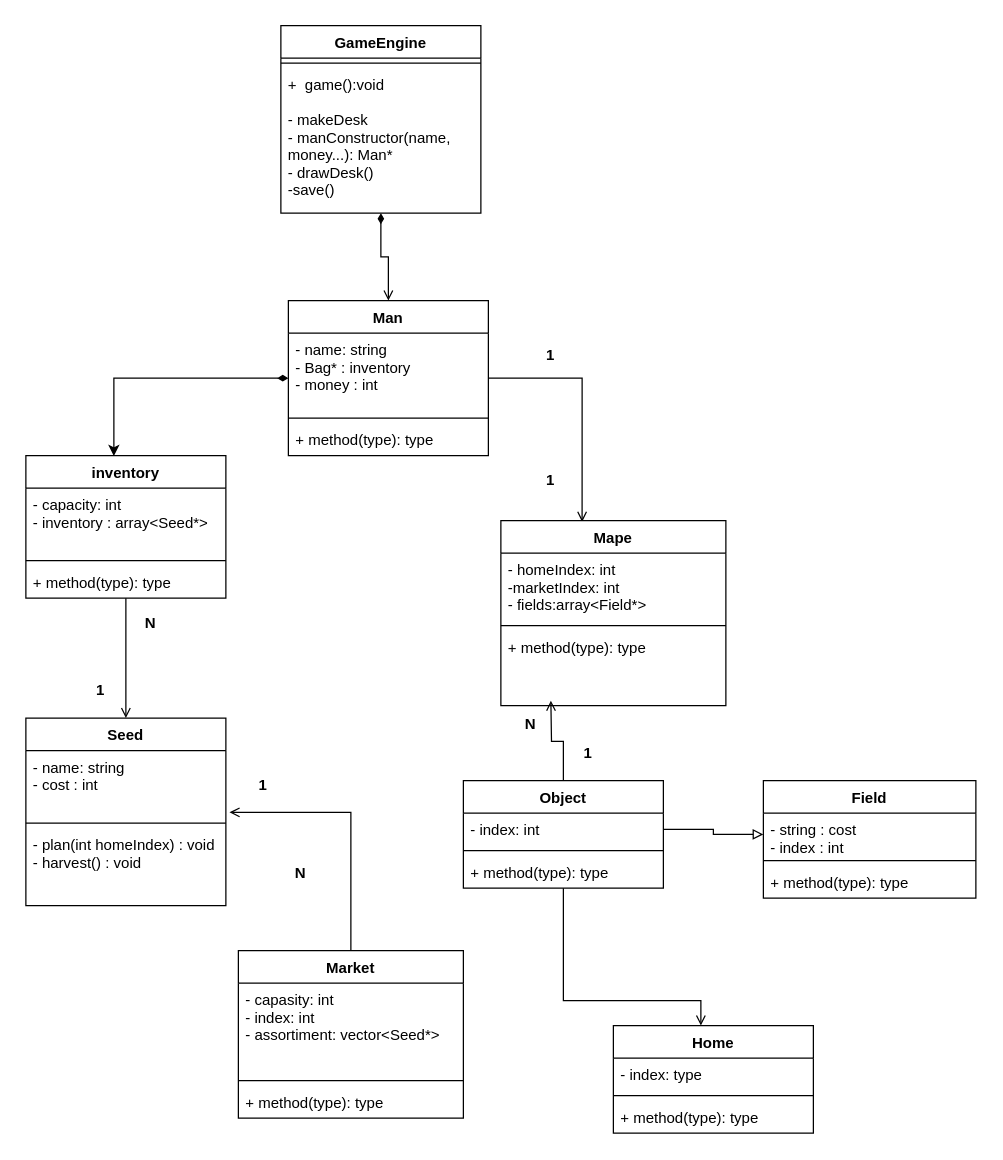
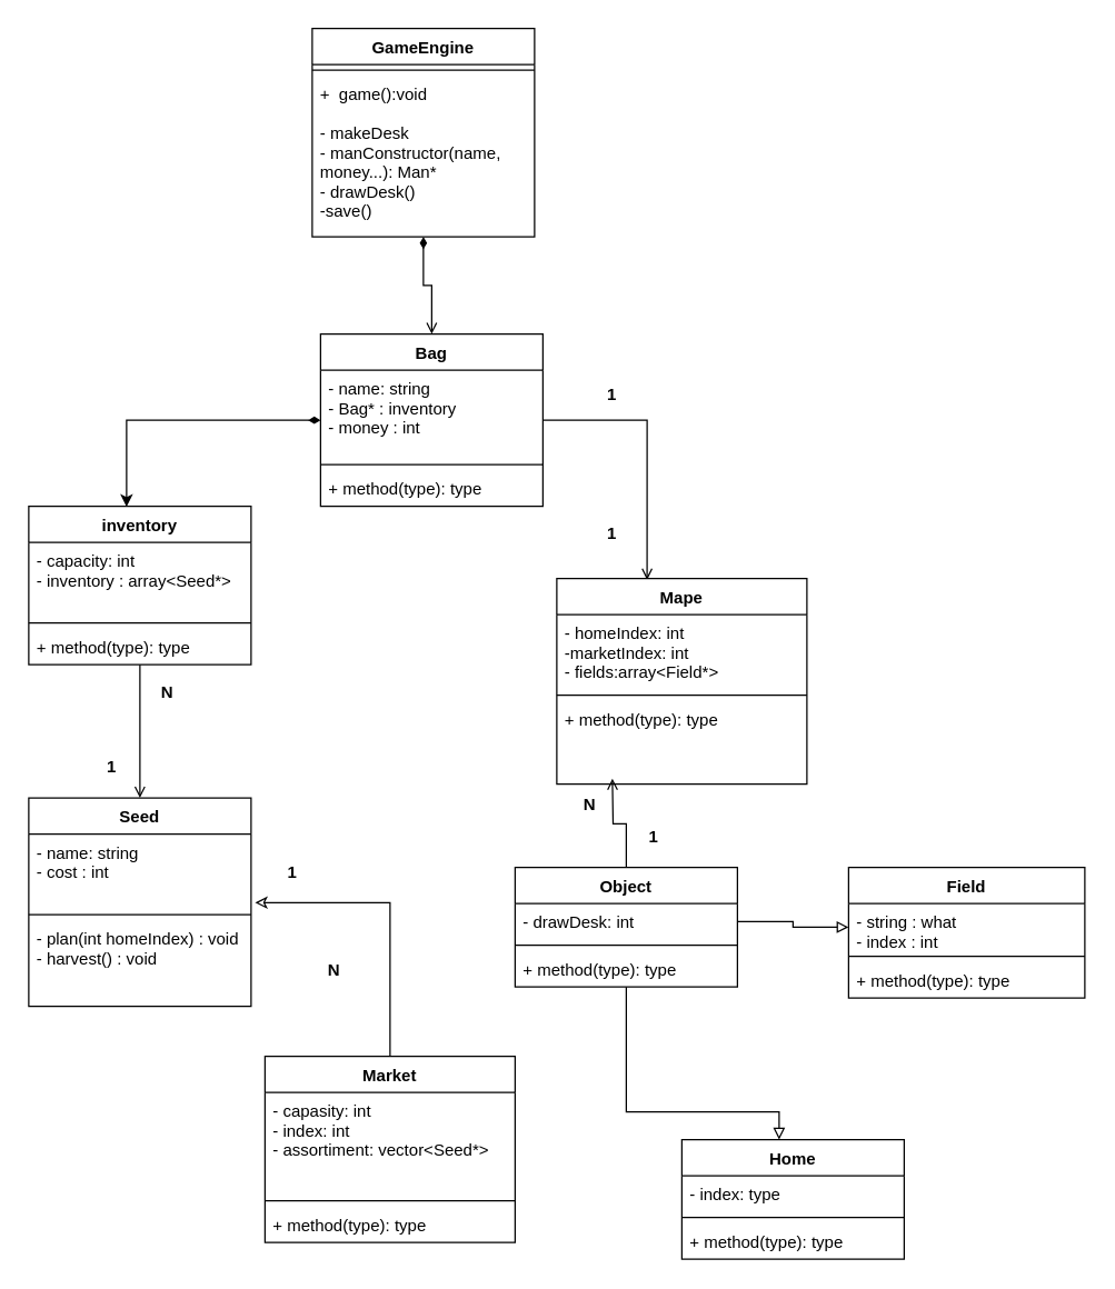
  <mxCell id="0" />
  <mxCell id="1" parent="0" />
  <mxCell id="2" style="edgeStyle=orthogonalEdgeStyle;rounded=0;orthogonalLoop=1;jettySize=auto;html=1;entryX=0.44;entryY=0.003;entryDx=0;entryDy=0;entryPerimeter=0;startArrow=diamondThin;startFill=1;" parent="1" source="4" target="9" edge="1"><mxGeometry relative="1" as="geometry" /></mxCell>
  <mxCell id="3" style="edgeStyle=orthogonalEdgeStyle;rounded=0;orthogonalLoop=1;jettySize=auto;html=1;entryX=0.361;entryY=0.007;entryDx=0;entryDy=0;entryPerimeter=0;startArrow=none;startFill=0;endArrow=open;endFill=0;" edge="1" parent="1" source="4" target="40"><mxGeometry relative="1" as="geometry" /></mxCell>
- <mxCell id="4" value="Man" style="swimlane;fontStyle=1;align=center;verticalAlign=top;childLayout=stackLayout;horizontal=1;startSize=26;horizontalStack=0;resizeParent=1;resizeParentMax=0;resizeLast=0;collapsible=1;marginBottom=0;" parent="1" vertex="1"><mxGeometry x="230" y="240" width="160" height="124" as="geometry" /></mxCell>
+ <mxCell id="4" value="Bag" style="swimlane;fontStyle=1;align=center;verticalAlign=top;childLayout=stackLayout;horizontal=1;startSize=26;horizontalStack=0;resizeParent=1;resizeParentMax=0;resizeLast=0;collapsible=1;marginBottom=0;" parent="1" vertex="1"><mxGeometry x="230" y="240" width="160" height="124" as="geometry" /></mxCell>
  <mxCell id="5" value="- name: string&#10;- Bag* : inventory&#10;- money : int &#10;" style="text;strokeColor=none;fillColor=none;align=left;verticalAlign=top;spacingLeft=4;spacingRight=4;overflow=hidden;rotatable=0;points=[[0,0.5],[1,0.5]];portConstraint=eastwest;" parent="4" vertex="1"><mxGeometry y="26" width="160" height="64" as="geometry" /></mxCell>
  <mxCell id="6" value="" style="line;strokeWidth=1;fillColor=none;align=left;verticalAlign=middle;spacingTop=-1;spacingLeft=3;spacingRight=3;rotatable=0;labelPosition=right;points=[];portConstraint=eastwest;" parent="4" vertex="1"><mxGeometry y="90" width="160" height="8" as="geometry" /></mxCell>
  <mxCell id="7" value="+ method(type): type" style="text;strokeColor=none;fillColor=none;align=left;verticalAlign=top;spacingLeft=4;spacingRight=4;overflow=hidden;rotatable=0;points=[[0,0.5],[1,0.5]];portConstraint=eastwest;" parent="4" vertex="1"><mxGeometry y="98" width="160" height="26" as="geometry" /></mxCell>
  <mxCell id="8" style="edgeStyle=orthogonalEdgeStyle;rounded=0;orthogonalLoop=1;jettySize=auto;html=1;startArrow=none;startFill=0;endArrow=open;endFill=0;" parent="1" source="9" target="22" edge="1"><mxGeometry relative="1" as="geometry" /></mxCell>
  <mxCell id="9" value="inventory" style="swimlane;fontStyle=1;align=center;verticalAlign=top;childLayout=stackLayout;horizontal=1;startSize=26;horizontalStack=0;resizeParent=1;resizeParentMax=0;resizeLast=0;collapsible=1;marginBottom=0;" parent="1" vertex="1"><mxGeometry x="20" y="364" width="160" height="114" as="geometry" /></mxCell>
  <mxCell id="10" value="- capacity: int&#10;- inventory : array&lt;Seed*&gt; &#10;&#10;&#10;" style="text;strokeColor=none;fillColor=none;align=left;verticalAlign=top;spacingLeft=4;spacingRight=4;overflow=hidden;rotatable=0;points=[[0,0.5],[1,0.5]];portConstraint=eastwest;" parent="9" vertex="1"><mxGeometry y="26" width="160" height="54" as="geometry" /></mxCell>
  <mxCell id="11" value="" style="line;strokeWidth=1;fillColor=none;align=left;verticalAlign=middle;spacingTop=-1;spacingLeft=3;spacingRight=3;rotatable=0;labelPosition=right;points=[];portConstraint=eastwest;" parent="9" vertex="1"><mxGeometry y="80" width="160" height="8" as="geometry" /></mxCell>
  <mxCell id="12" value="+ method(type): type" style="text;strokeColor=none;fillColor=none;align=left;verticalAlign=top;spacingLeft=4;spacingRight=4;overflow=hidden;rotatable=0;points=[[0,0.5],[1,0.5]];portConstraint=eastwest;" parent="9" vertex="1"><mxGeometry y="88" width="160" height="26" as="geometry" /></mxCell>
  <mxCell id="13" value="Home" style="swimlane;fontStyle=1;align=center;verticalAlign=top;childLayout=stackLayout;horizontal=1;startSize=26;horizontalStack=0;resizeParent=1;resizeParentMax=0;resizeLast=0;collapsible=1;marginBottom=0;" parent="1" vertex="1"><mxGeometry x="490" y="820" width="160" height="86" as="geometry" /></mxCell>
  <mxCell id="14" value="- index: type" style="text;strokeColor=none;fillColor=none;align=left;verticalAlign=top;spacingLeft=4;spacingRight=4;overflow=hidden;rotatable=0;points=[[0,0.5],[1,0.5]];portConstraint=eastwest;" parent="13" vertex="1"><mxGeometry y="26" width="160" height="26" as="geometry" /></mxCell>
  <mxCell id="15" value="" style="line;strokeWidth=1;fillColor=none;align=left;verticalAlign=middle;spacingTop=-1;spacingLeft=3;spacingRight=3;rotatable=0;labelPosition=right;points=[];portConstraint=eastwest;" parent="13" vertex="1"><mxGeometry y="52" width="160" height="8" as="geometry" /></mxCell>
  <mxCell id="16" value="+ method(type): type" style="text;strokeColor=none;fillColor=none;align=left;verticalAlign=top;spacingLeft=4;spacingRight=4;overflow=hidden;rotatable=0;points=[[0,0.5],[1,0.5]];portConstraint=eastwest;" parent="13" vertex="1"><mxGeometry y="60" width="160" height="26" as="geometry" /></mxCell>
- <mxCell id="17" style="edgeStyle=orthogonalEdgeStyle;rounded=0;orthogonalLoop=1;jettySize=auto;html=1;entryX=1.018;entryY=0.914;entryDx=0;entryDy=0;entryPerimeter=0;startArrow=none;startFill=0;endArrow=open;endFill=0;" parent="1" source="18" target="23" edge="1"><mxGeometry relative="1" as="geometry" /></mxCell>
+ <mxCell id="17" style="edgeStyle=orthogonalEdgeStyle;rounded=0;orthogonalLoop=1;jettySize=auto;html=1;entryX=1.018;entryY=0.914;entryDx=0;entryDy=0;entryPerimeter=0;startArrow=none;startFill=0;endArrow=classic;endFill=0;" parent="1" source="18" target="23" edge="1"><mxGeometry relative="1" as="geometry" /></mxCell>
  <mxCell id="18" value="Market" style="swimlane;fontStyle=1;align=center;verticalAlign=top;childLayout=stackLayout;horizontal=1;startSize=26;horizontalStack=0;resizeParent=1;resizeParentMax=0;resizeLast=0;collapsible=1;marginBottom=0;" parent="1" vertex="1"><mxGeometry x="190" y="760" width="180" height="134" as="geometry" /></mxCell>
  <mxCell id="19" value="- capasity: int&#10;- index: int&#10;- assortiment: vector&lt;Seed*&gt; " style="text;strokeColor=none;fillColor=none;align=left;verticalAlign=top;spacingLeft=4;spacingRight=4;overflow=hidden;rotatable=0;points=[[0,0.5],[1,0.5]];portConstraint=eastwest;" parent="18" vertex="1"><mxGeometry y="26" width="180" height="74" as="geometry" /></mxCell>
  <mxCell id="20" value="" style="line;strokeWidth=1;fillColor=none;align=left;verticalAlign=middle;spacingTop=-1;spacingLeft=3;spacingRight=3;rotatable=0;labelPosition=right;points=[];portConstraint=eastwest;" parent="18" vertex="1"><mxGeometry y="100" width="180" height="8" as="geometry" /></mxCell>
  <mxCell id="21" value="+ method(type): type" style="text;strokeColor=none;fillColor=none;align=left;verticalAlign=top;spacingLeft=4;spacingRight=4;overflow=hidden;rotatable=0;points=[[0,0.5],[1,0.5]];portConstraint=eastwest;" parent="18" vertex="1"><mxGeometry y="108" width="180" height="26" as="geometry" /></mxCell>
  <mxCell id="22" value="Seed" style="swimlane;fontStyle=1;align=center;verticalAlign=top;childLayout=stackLayout;horizontal=1;startSize=26;horizontalStack=0;resizeParent=1;resizeParentMax=0;resizeLast=0;collapsible=1;marginBottom=0;" parent="1" vertex="1"><mxGeometry x="20" y="574" width="160" height="150" as="geometry" /></mxCell>
  <mxCell id="23" value="- name: string&#10;- cost : int&#10;&#10;" style="text;strokeColor=none;fillColor=none;align=left;verticalAlign=top;spacingLeft=4;spacingRight=4;overflow=hidden;rotatable=0;points=[[0,0.5],[1,0.5]];portConstraint=eastwest;" parent="22" vertex="1"><mxGeometry y="26" width="160" height="54" as="geometry" /></mxCell>
  <mxCell id="24" value="" style="line;strokeWidth=1;fillColor=none;align=left;verticalAlign=middle;spacingTop=-1;spacingLeft=3;spacingRight=3;rotatable=0;labelPosition=right;points=[];portConstraint=eastwest;" parent="22" vertex="1"><mxGeometry y="80" width="160" height="8" as="geometry" /></mxCell>
  <mxCell id="25" value="- plan(int homeIndex) : void&#10;- harvest() : void  " style="text;strokeColor=none;fillColor=none;align=left;verticalAlign=top;spacingLeft=4;spacingRight=4;overflow=hidden;rotatable=0;points=[[0,0.5],[1,0.5]];portConstraint=eastwest;" parent="22" vertex="1"><mxGeometry y="88" width="160" height="62" as="geometry" /></mxCell>
- <mxCell id="26" style="edgeStyle=orthogonalEdgeStyle;rounded=0;orthogonalLoop=1;jettySize=auto;html=1;startArrow=none;startFill=0;endArrow=open;endFill=0;" parent="1" source="28" target="13" edge="1"><mxGeometry relative="1" as="geometry"><Array as="points"><mxPoint x="560" y="800" /></Array></mxGeometry></mxCell>
+ <mxCell id="26" style="edgeStyle=orthogonalEdgeStyle;rounded=0;orthogonalLoop=1;jettySize=auto;html=1;startArrow=none;startFill=0;endArrow=block;endFill=0;" parent="1" source="28" target="13" edge="1"><mxGeometry relative="1" as="geometry"><Array as="points"><mxPoint x="560" y="800" /></Array></mxGeometry></mxCell>
  <mxCell id="27" style="edgeStyle=orthogonalEdgeStyle;rounded=0;orthogonalLoop=1;jettySize=auto;html=1;startArrow=none;startFill=0;endArrow=open;endFill=0;" edge="1" parent="1" source="28"><mxGeometry relative="1" as="geometry"><mxPoint x="440" y="560" as="targetPoint" /></mxGeometry></mxCell>
  <mxCell id="28" value="Object" style="swimlane;fontStyle=1;align=center;verticalAlign=top;childLayout=stackLayout;horizontal=1;startSize=26;horizontalStack=0;resizeParent=1;resizeParentMax=0;resizeLast=0;collapsible=1;marginBottom=0;" parent="1" vertex="1"><mxGeometry x="370" y="624" width="160" height="86" as="geometry" /></mxCell>
- <mxCell id="29" value="- index: int" style="text;strokeColor=none;fillColor=none;align=left;verticalAlign=top;spacingLeft=4;spacingRight=4;overflow=hidden;rotatable=0;points=[[0,0.5],[1,0.5]];portConstraint=eastwest;" parent="28" vertex="1"><mxGeometry y="26" width="160" height="26" as="geometry" /></mxCell>
+ <mxCell id="29" value="- drawDesk: int" style="text;strokeColor=none;fillColor=none;align=left;verticalAlign=top;spacingLeft=4;spacingRight=4;overflow=hidden;rotatable=0;points=[[0,0.5],[1,0.5]];portConstraint=eastwest;" parent="28" vertex="1"><mxGeometry y="26" width="160" height="26" as="geometry" /></mxCell>
  <mxCell id="30" value="" style="line;strokeWidth=1;fillColor=none;align=left;verticalAlign=middle;spacingTop=-1;spacingLeft=3;spacingRight=3;rotatable=0;labelPosition=right;points=[];portConstraint=eastwest;" parent="28" vertex="1"><mxGeometry y="52" width="160" height="8" as="geometry" /></mxCell>
  <mxCell id="31" value="+ method(type): type" style="text;strokeColor=none;fillColor=none;align=left;verticalAlign=top;spacingLeft=4;spacingRight=4;overflow=hidden;rotatable=0;points=[[0,0.5],[1,0.5]];portConstraint=eastwest;" parent="28" vertex="1"><mxGeometry y="60" width="160" height="26" as="geometry" /></mxCell>
  <mxCell id="32" value="N" style="text;align=center;fontStyle=1;verticalAlign=middle;spacingLeft=3;spacingRight=3;strokeColor=none;rotatable=0;points=[[0,0.5],[1,0.5]];portConstraint=eastwest;" parent="1" vertex="1"><mxGeometry x="80" y="484" width="80" height="26" as="geometry" /></mxCell>
  <mxCell id="33" value="1" style="text;align=center;fontStyle=1;verticalAlign=middle;spacingLeft=3;spacingRight=3;strokeColor=none;rotatable=0;points=[[0,0.5],[1,0.5]];portConstraint=eastwest;" parent="1" vertex="1"><mxGeometry x="40" y="538" width="80" height="26" as="geometry" /></mxCell>
  <mxCell id="34" value="N" style="text;align=center;fontStyle=1;verticalAlign=middle;spacingLeft=3;spacingRight=3;strokeColor=none;rotatable=0;points=[[0,0.5],[1,0.5]];portConstraint=eastwest;" parent="1" vertex="1"><mxGeometry x="200" y="684" width="80" height="26" as="geometry" /></mxCell>
  <mxCell id="35" value="1" style="text;align=center;fontStyle=1;verticalAlign=middle;spacingLeft=3;spacingRight=3;strokeColor=none;rotatable=0;points=[[0,0.5],[1,0.5]];portConstraint=eastwest;" parent="1" vertex="1"><mxGeometry x="170" y="614" width="80" height="26" as="geometry" /></mxCell>
  <mxCell id="36" style="edgeStyle=orthogonalEdgeStyle;rounded=0;orthogonalLoop=1;jettySize=auto;html=1;startArrow=diamondThin;startFill=1;endArrow=open;endFill=0;" edge="1" parent="1" source="37" target="4"><mxGeometry relative="1" as="geometry" /></mxCell>
  <mxCell id="37" value="GameEngine" style="swimlane;fontStyle=1;align=center;verticalAlign=top;childLayout=stackLayout;horizontal=1;startSize=26;horizontalStack=0;resizeParent=1;resizeParentMax=0;resizeLast=0;collapsible=1;marginBottom=0;" vertex="1" parent="1"><mxGeometry x="224" y="20" width="160" height="150" as="geometry"><mxRectangle x="300" y="40" width="110" height="26" as="alternateBounds" /></mxGeometry></mxCell>
  <mxCell id="38" value="" style="line;strokeWidth=1;fillColor=none;align=left;verticalAlign=middle;spacingTop=-1;spacingLeft=3;spacingRight=3;rotatable=0;labelPosition=right;points=[];portConstraint=eastwest;" vertex="1" parent="37"><mxGeometry y="26" width="160" height="8" as="geometry" /></mxCell>
  <mxCell id="39" value="+  game():void&#10;&#10;- makeDesk&#10;- manConstructor(name,&#10;money...): Man* &#10;- drawDesk()&#10;-save()&#10; " style="text;strokeColor=none;fillColor=none;align=left;verticalAlign=top;spacingLeft=4;spacingRight=4;overflow=hidden;rotatable=0;points=[[0,0.5],[1,0.5]];portConstraint=eastwest;" vertex="1" parent="37"><mxGeometry y="34" width="160" height="116" as="geometry" /></mxCell>
  <mxCell id="40" value="Mape" style="swimlane;fontStyle=1;align=center;verticalAlign=top;childLayout=stackLayout;horizontal=1;startSize=26;horizontalStack=0;resizeParent=1;resizeParentMax=0;resizeLast=0;collapsible=1;marginBottom=0;" vertex="1" parent="1"><mxGeometry x="400" y="416" width="180" height="148" as="geometry" /></mxCell>
  <mxCell id="41" value="- homeIndex: int&#10;-marketIndex: int&#10;- fields:array&lt;Field*&gt;" style="text;strokeColor=none;fillColor=none;align=left;verticalAlign=top;spacingLeft=4;spacingRight=4;overflow=hidden;rotatable=0;points=[[0,0.5],[1,0.5]];portConstraint=eastwest;" vertex="1" parent="40"><mxGeometry y="26" width="180" height="54" as="geometry" /></mxCell>
  <mxCell id="42" value="" style="line;strokeWidth=1;fillColor=none;align=left;verticalAlign=middle;spacingTop=-1;spacingLeft=3;spacingRight=3;rotatable=0;labelPosition=right;points=[];portConstraint=eastwest;" vertex="1" parent="40"><mxGeometry y="80" width="180" height="8" as="geometry" /></mxCell>
  <mxCell id="43" value="+ method(type): type" style="text;strokeColor=none;fillColor=none;align=left;verticalAlign=top;spacingLeft=4;spacingRight=4;overflow=hidden;rotatable=0;points=[[0,0.5],[1,0.5]];portConstraint=eastwest;" vertex="1" parent="40"><mxGeometry y="88" width="180" height="60" as="geometry" /></mxCell>
  <mxCell id="44" value="1" style="text;align=center;fontStyle=1;verticalAlign=middle;spacingLeft=3;spacingRight=3;strokeColor=none;rotatable=0;points=[[0,0.5],[1,0.5]];portConstraint=eastwest;" vertex="1" parent="1"><mxGeometry x="400" y="270" width="80" height="26" as="geometry" /></mxCell>
  <mxCell id="45" value="1" style="text;align=center;fontStyle=1;verticalAlign=middle;spacingLeft=3;spacingRight=3;strokeColor=none;rotatable=0;points=[[0,0.5],[1,0.5]];portConstraint=eastwest;" vertex="1" parent="1"><mxGeometry x="400" y="370" width="80" height="26" as="geometry" /></mxCell>
  <mxCell id="46" value="1" style="text;align=center;fontStyle=1;verticalAlign=middle;spacingLeft=3;spacingRight=3;strokeColor=none;rotatable=0;points=[[0,0.5],[1,0.5]];portConstraint=eastwest;" vertex="1" parent="1"><mxGeometry x="430" y="588" width="80" height="26" as="geometry" /></mxCell>
  <mxCell id="47" value="N" style="text;align=center;fontStyle=1;verticalAlign=middle;spacingLeft=3;spacingRight=3;strokeColor=none;rotatable=0;points=[[0,0.5],[1,0.5]];portConstraint=eastwest;" vertex="1" parent="1"><mxGeometry x="384" y="565" width="80" height="26" as="geometry" /></mxCell>
  <mxCell id="48" value="Field" style="swimlane;fontStyle=1;align=center;verticalAlign=top;childLayout=stackLayout;horizontal=1;startSize=26;horizontalStack=0;resizeParent=1;resizeParentMax=0;resizeLast=0;collapsible=1;marginBottom=0;" vertex="1" parent="1"><mxGeometry x="610" y="624" width="170" height="94" as="geometry" /></mxCell>
- <mxCell id="49" value="- string : cost&#10;- index : int&#10; " style="text;strokeColor=none;fillColor=none;align=left;verticalAlign=top;spacingLeft=4;spacingRight=4;overflow=hidden;rotatable=0;points=[[0,0.5],[1,0.5]];portConstraint=eastwest;" vertex="1" parent="48"><mxGeometry y="26" width="170" height="34" as="geometry" /></mxCell>
+ <mxCell id="49" value="- string : what&#10;- index : int&#10; " style="text;strokeColor=none;fillColor=none;align=left;verticalAlign=top;spacingLeft=4;spacingRight=4;overflow=hidden;rotatable=0;points=[[0,0.5],[1,0.5]];portConstraint=eastwest;" vertex="1" parent="48"><mxGeometry y="26" width="170" height="34" as="geometry" /></mxCell>
  <mxCell id="50" value="" style="line;strokeWidth=1;fillColor=none;align=left;verticalAlign=middle;spacingTop=-1;spacingLeft=3;spacingRight=3;rotatable=0;labelPosition=right;points=[];portConstraint=eastwest;" vertex="1" parent="48"><mxGeometry y="60" width="170" height="8" as="geometry" /></mxCell>
  <mxCell id="51" value="+ method(type): type" style="text;strokeColor=none;fillColor=none;align=left;verticalAlign=top;spacingLeft=4;spacingRight=4;overflow=hidden;rotatable=0;points=[[0,0.5],[1,0.5]];portConstraint=eastwest;" vertex="1" parent="48"><mxGeometry y="68" width="170" height="26" as="geometry" /></mxCell>
  <mxCell id="52" style="edgeStyle=orthogonalEdgeStyle;rounded=0;orthogonalLoop=1;jettySize=auto;html=1;entryX=0;entryY=0.5;entryDx=0;entryDy=0;startArrow=none;startFill=0;endArrow=block;endFill=0;" edge="1" parent="1" source="29" target="49"><mxGeometry relative="1" as="geometry" /></mxCell>
